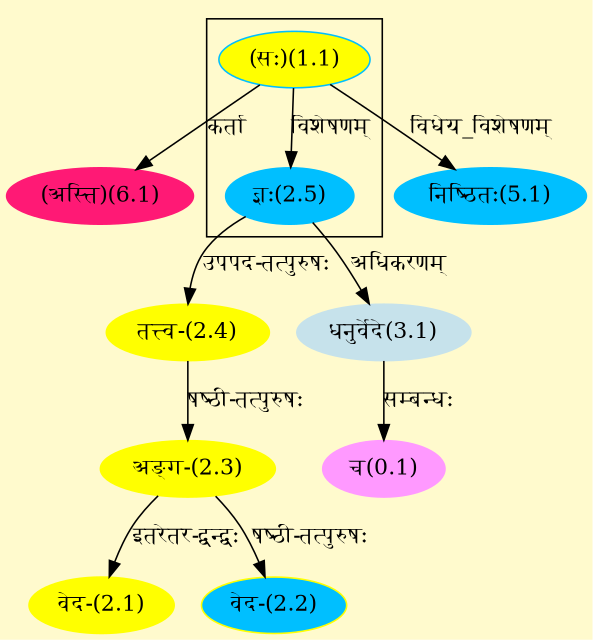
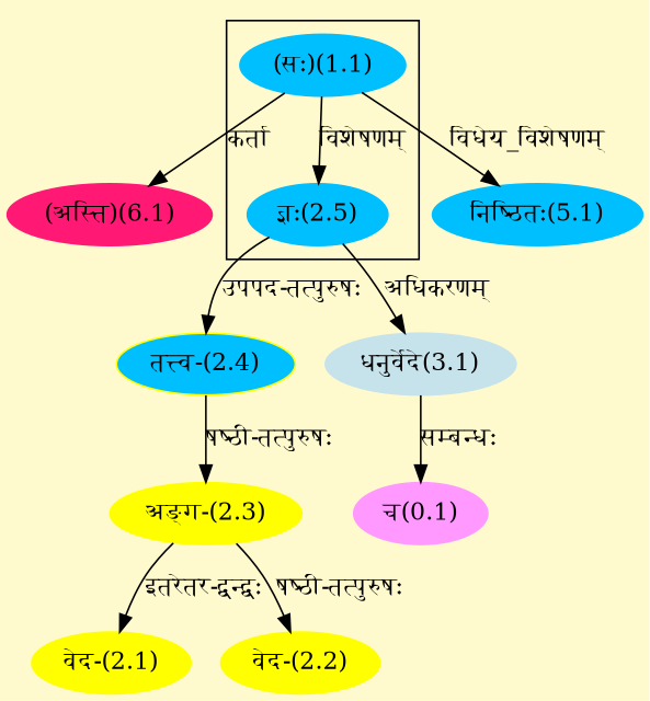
  digraph {
    bgcolor=lemonchiffon1
    compound=true
    rankdir=BT
    node [color="#FFFF00" style=filled]
    edge [dir=back]
    n1 [color="#00BFFF" label="ज्ञः(2.5)"]
-   n2 [color="#00BFFF" label="(सः)(1.1)" fillcolor="#FFFF00"]
+   n2 [color="#00BFFF" label="(सः)(1.1)"]
    n3 [color="#FF1975" label="(अस्ति)(6.1)"]
    n4 [label="वेद-(2.1)"]
    n5 [label="अङ्ग-(2.3)"]
-   n6 [label="तत्त्व-(2.4)"]
-   n7 [label="वेद-(2.2)" fillcolor="#00BFFF"]
+   n6 [label="तत्त्व-(2.4)" fillcolor="#00BFFF"]
+   n7 [label="वेद-(2.2)"]
    n8 [color="#C6E2EB" label="धनुर्वेदे(3.1)"]
    n9 [color="#00BFFF" label="निष्ठितः(5.1)"]
    n10 [color="#FF99FF" label="च(0.1)"]
    subgraph cluster_1 {
      n1
      n2
    }
    n1 -> n2 [label="विशेषणम्"]
    n3 -> n2 [label="कर्ता"]
    n4 -> n5 [label="इतरेतर-द्वन्द्वः"]
    n5 -> n6 [label="षष्ठी-तत्पुरुषः"]
    n6 -> n1 [label="उपपद-तत्पुरुषः"]
    n7 -> n5 [label="षष्ठी-तत्पुरुषः"]
    n8 -> n1 [label="अधिकरणम्"]
    n9 -> n2 [label="विधेय_विशेषणम्"]
    n10 -> n8 [label="सम्बन्धः"]
  }
